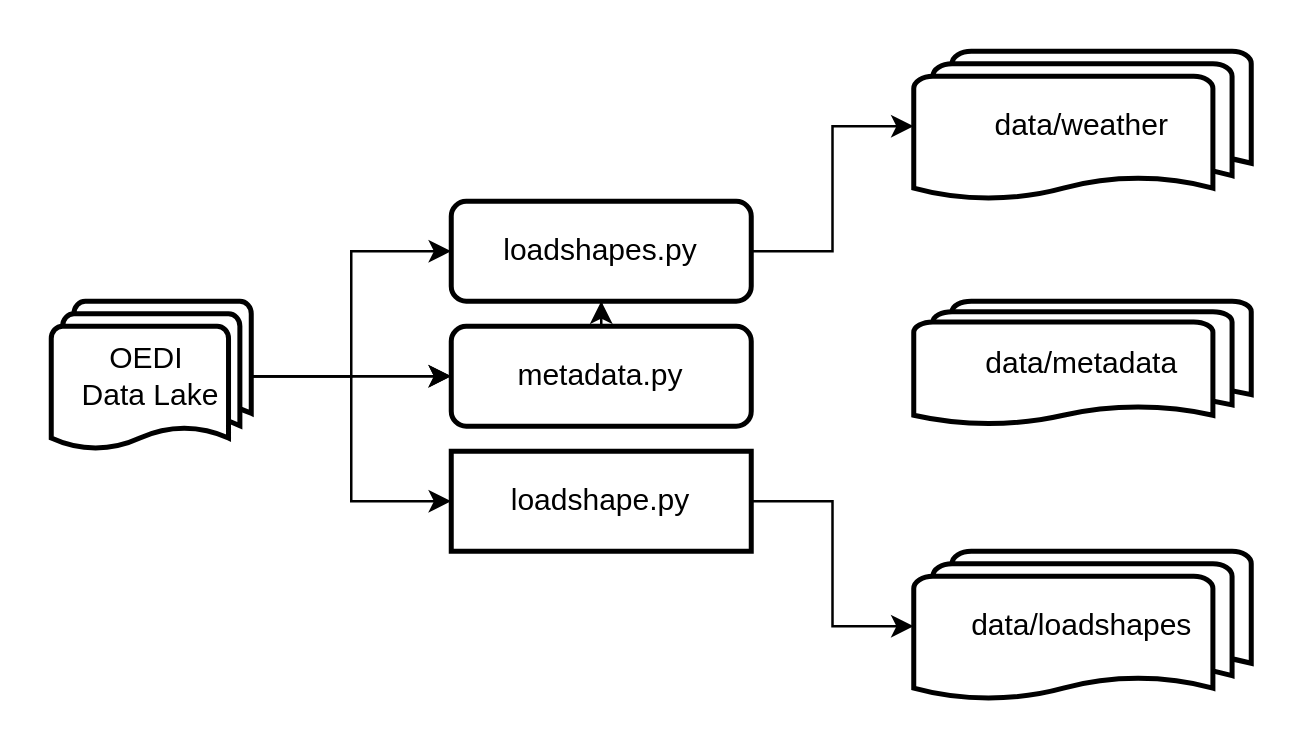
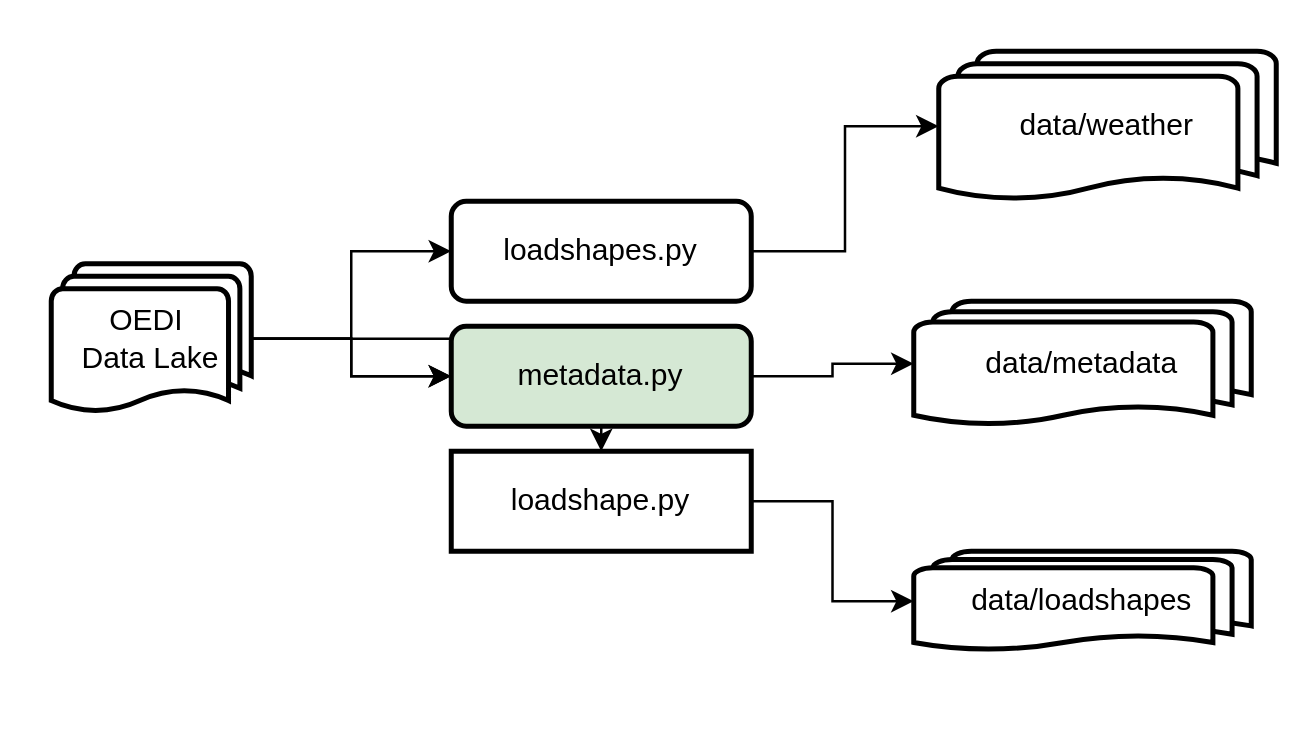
  <mxCell id="0" />
  <mxCell id="1" parent="0" />
  <mxCell id="2" value="" style="edgeStyle=orthogonalEdgeStyle;rounded=0;orthogonalLoop=1;jettySize=auto;html=1;" edge="1" parent="1" source="6" target="8"><mxGeometry relative="1" as="geometry" /></mxCell>
  <mxCell id="3" value="" style="edgeStyle=orthogonalEdgeStyle;rounded=0;orthogonalLoop=1;jettySize=auto;html=1;" edge="1" parent="1" source="6" target="8"><mxGeometry relative="1" as="geometry" /></mxCell>
  <mxCell id="4" value="" style="edgeStyle=orthogonalEdgeStyle;rounded=0;orthogonalLoop=1;jettySize=auto;html=1;" edge="1" parent="1" source="6" target="10"><mxGeometry relative="1" as="geometry" /></mxCell>
  <mxCell id="5" value="" style="edgeStyle=orthogonalEdgeStyle;rounded=0;orthogonalLoop=1;jettySize=auto;html=1;" edge="1" parent="1" source="6" target="12"><mxGeometry relative="1" as="geometry" /></mxCell>
- <mxCell id="6" value="OEDI&amp;nbsp;&lt;div&gt;Data Lake&lt;/div&gt;" style="strokeWidth=2;html=1;shape=mxgraph.flowchart.multi-document;whiteSpace=wrap;" vertex="1" parent="1"><mxGeometry x="20" y="120" width="80" height="60" as="geometry" /></mxCell>
- <mxCell id="7" value="" style="edgeStyle=orthogonalEdgeStyle;rounded=0;orthogonalLoop=1;jettySize=auto;html=1;" edge="1" parent="1" source="8" target="10"><mxGeometry relative="1" as="geometry" /></mxCell>
- <mxCell id="8" value="metadata.py" style="rounded=1;whiteSpace=wrap;html=1;strokeWidth=2;" vertex="1" parent="1"><mxGeometry x="180" y="130" width="120" height="40" as="geometry" /></mxCell>
+ <mxCell id="6" value="OEDI&amp;nbsp;&lt;div&gt;Data Lake&lt;/div&gt;" style="strokeWidth=2;html=1;shape=mxgraph.flowchart.multi-document;whiteSpace=wrap;" vertex="1" parent="1"><mxGeometry x="20" y="105" width="80" height="60" as="geometry" /></mxCell>
+ <mxCell id="7" value="" style="edgeStyle=orthogonalEdgeStyle;rounded=0;orthogonalLoop=1;jettySize=auto;html=1;" edge="1" parent="1" source="8" target="14"><mxGeometry relative="1" as="geometry" /></mxCell>
+ <mxCell id="8" value="metadata.py" style="rounded=1;whiteSpace=wrap;html=1;strokeWidth=2;fillColor=#d5e8d4;" vertex="1" parent="1"><mxGeometry x="180" y="130" width="120" height="40" as="geometry" /></mxCell>
  <mxCell id="9" value="" style="edgeStyle=orthogonalEdgeStyle;rounded=0;orthogonalLoop=1;jettySize=auto;html=1;" edge="1" parent="1" source="10" target="13"><mxGeometry relative="1" as="geometry" /></mxCell>
  <mxCell id="10" value="loadshapes.py" style="rounded=1;whiteSpace=wrap;html=1;strokeWidth=2;" vertex="1" parent="1"><mxGeometry x="180" y="80" width="120" height="40" as="geometry" /></mxCell>
  <mxCell id="11" value="" style="edgeStyle=orthogonalEdgeStyle;rounded=0;orthogonalLoop=1;jettySize=auto;html=1;" edge="1" parent="1" source="12" target="15"><mxGeometry relative="1" as="geometry" /></mxCell>
  <mxCell id="12" value="loadshape.py" style="whiteSpace=wrap;html=1;strokeWidth=2;rounded=0;" vertex="1" parent="1"><mxGeometry x="180" y="180" width="120" height="40" as="geometry" /></mxCell>
- <mxCell id="13" value="data/weather" style="strokeWidth=2;html=1;shape=mxgraph.flowchart.multi-document;whiteSpace=wrap;" vertex="1" parent="1"><mxGeometry x="365" y="20" width="135" height="60" as="geometry" /></mxCell>
+ <mxCell id="13" value="data/weather" style="strokeWidth=2;html=1;shape=mxgraph.flowchart.multi-document;whiteSpace=wrap;" vertex="1" parent="1"><mxGeometry x="375" y="20" width="135" height="60" as="geometry" /></mxCell>
  <mxCell id="14" value="data/metadata" style="strokeWidth=2;html=1;shape=mxgraph.flowchart.multi-document;whiteSpace=wrap;" vertex="1" parent="1"><mxGeometry x="365" y="120" width="135" height="50" as="geometry" /></mxCell>
- <mxCell id="15" value="data/loadshapes" style="strokeWidth=2;html=1;shape=mxgraph.flowchart.multi-document;whiteSpace=wrap;" vertex="1" parent="1"><mxGeometry x="365" y="220" width="135" height="60" as="geometry" /></mxCell>
+ <mxCell id="15" value="data/loadshapes" style="strokeWidth=2;html=1;shape=mxgraph.flowchart.multi-document;whiteSpace=wrap;" vertex="1" parent="1"><mxGeometry x="365" y="220" width="135" height="40" as="geometry" /></mxCell>
